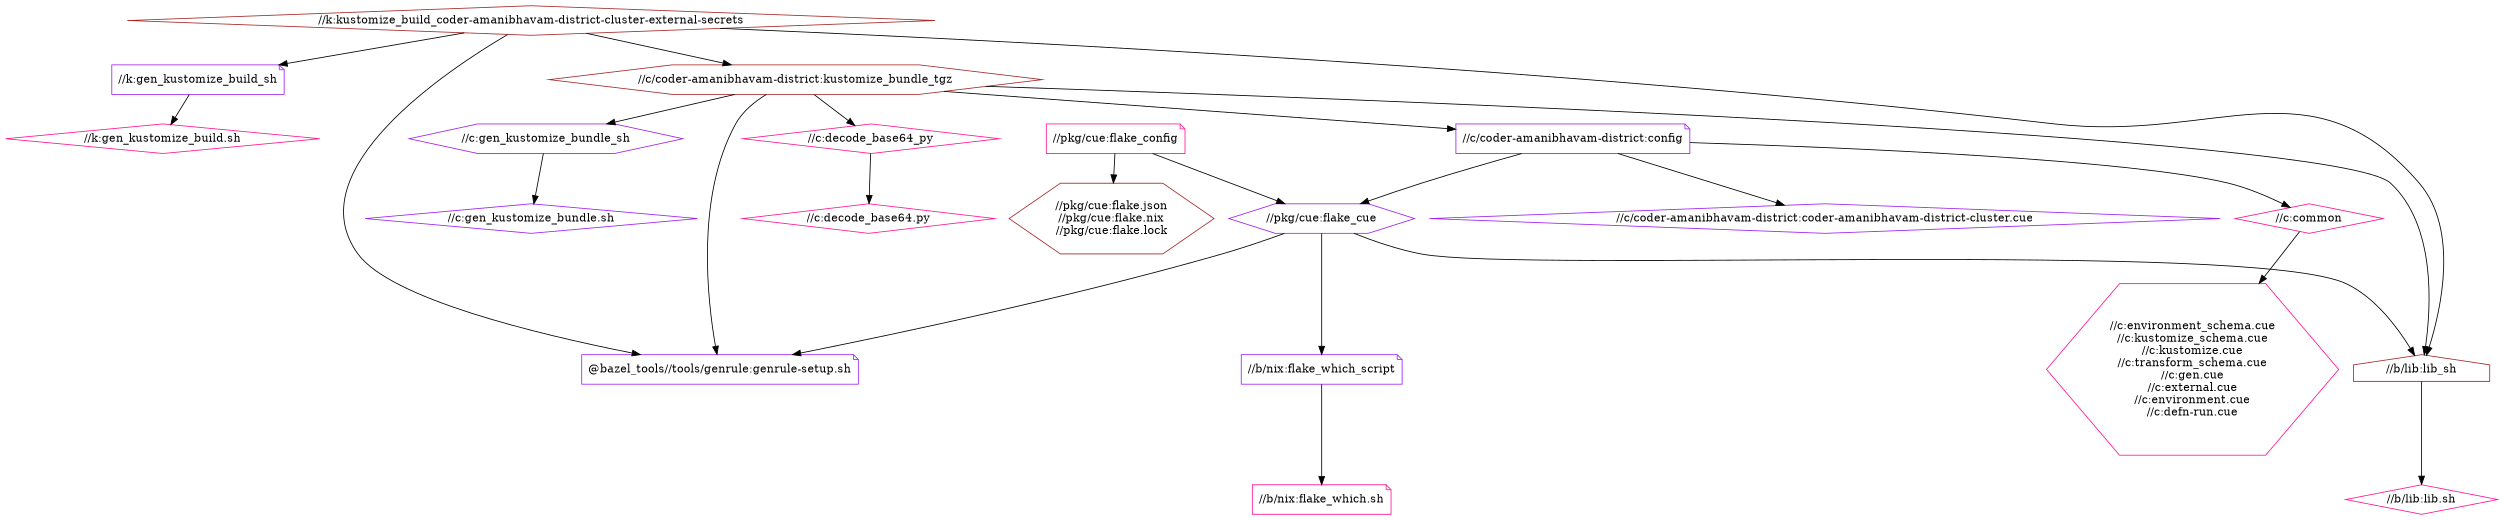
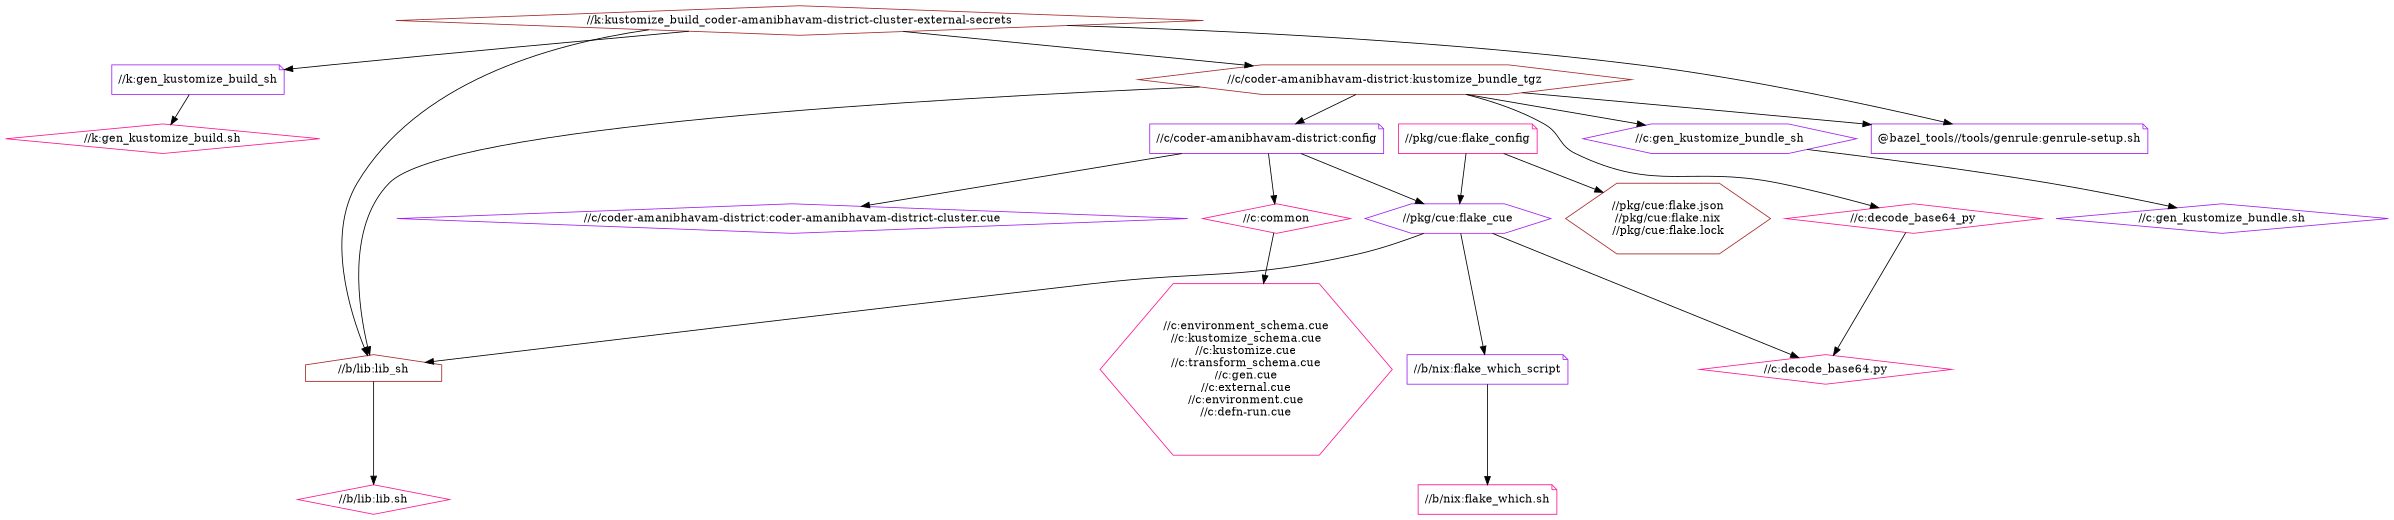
  digraph {
    node [color=purple shape=diamond]
    "//k:kustomize_build_coder-amanibhavam-district-cluster-external-secrets" [color=brown]
    "//k:gen_kustomize_build_sh" [shape=note]
    "//c/coder-amanibhavam-district:kustomize_bundle_tgz" [color=brown shape=hexagon]
    "//b/lib:lib_sh" [color=brown shape=house]
    "@bazel_tools//tools/genrule:genrule-setup.sh" [shape=note]
    "//k:gen_kustomize_build.sh" [color=deeppink]
    "//c/coder-amanibhavam-district:config" [shape=note]
    "//c:gen_kustomize_bundle_sh" [shape=hexagon]
    "//c:decode_base64_py" [color=deeppink]
    "//b/lib:lib.sh" [color=deeppink]
    "//pkg/cue:flake_cue" [shape=hexagon]
    "//c/coder-amanibhavam-district:coder-amanibhavam-district-cluster.cue"
    "//c:common" [color=deeppink]
    "//c:gen_kustomize_bundle.sh"
    "//c:decode_base64.py" [color=deeppink]
    "//b/nix:flake_which_script" [shape=note]
    "//c:environment_schema.cue\n//c:kustomize_schema.cue\n//c:kustomize.cue\n//c:transform_schema.cue\n//c:gen.cue\n//c:external.cue\n//c:environment.cue\n//c:defn-run.cue" [color=deeppink shape=hexagon]
    "//pkg/cue:flake_config" [color=deeppink shape=note]
    "//pkg/cue:flake.json\n//pkg/cue:flake.nix\n//pkg/cue:flake.lock" [color=brown shape=hexagon]
    "//b/nix:flake_which.sh" [color=deeppink shape=note]
    "//k:kustomize_build_coder-amanibhavam-district-cluster-external-secrets" -> "//k:gen_kustomize_build_sh"
    "//k:kustomize_build_coder-amanibhavam-district-cluster-external-secrets" -> "//c/coder-amanibhavam-district:kustomize_bundle_tgz"
    "//k:kustomize_build_coder-amanibhavam-district-cluster-external-secrets" -> "//b/lib:lib_sh"
    "//k:kustomize_build_coder-amanibhavam-district-cluster-external-secrets" -> "@bazel_tools//tools/genrule:genrule-setup.sh"
    "//k:gen_kustomize_build_sh" -> "//k:gen_kustomize_build.sh"
    "//c/coder-amanibhavam-district:kustomize_bundle_tgz" -> "//b/lib:lib_sh"
    "//c/coder-amanibhavam-district:kustomize_bundle_tgz" -> "@bazel_tools//tools/genrule:genrule-setup.sh"
    "//c/coder-amanibhavam-district:kustomize_bundle_tgz" -> "//c/coder-amanibhavam-district:config"
    "//c/coder-amanibhavam-district:kustomize_bundle_tgz" -> "//c:gen_kustomize_bundle_sh"
    "//c/coder-amanibhavam-district:kustomize_bundle_tgz" -> "//c:decode_base64_py"
    "//b/lib:lib_sh" -> "//b/lib:lib.sh"
    "//c/coder-amanibhavam-district:config" -> "//pkg/cue:flake_cue"
    "//c/coder-amanibhavam-district:config" -> "//c/coder-amanibhavam-district:coder-amanibhavam-district-cluster.cue"
    "//c/coder-amanibhavam-district:config" -> "//c:common"
    "//c:gen_kustomize_bundle_sh" -> "//c:gen_kustomize_bundle.sh"
    "//c:decode_base64_py" -> "//c:decode_base64.py"
    "//pkg/cue:flake_cue" -> "//b/lib:lib_sh"
-   "//pkg/cue:flake_cue" -> "@bazel_tools//tools/genrule:genrule-setup.sh"
+   "//pkg/cue:flake_cue" -> "//c:decode_base64.py"
    "//pkg/cue:flake_cue" -> "//b/nix:flake_which_script"
    "//c:common" -> "//c:environment_schema.cue\n//c:kustomize_schema.cue\n//c:kustomize.cue\n//c:transform_schema.cue\n//c:gen.cue\n//c:external.cue\n//c:environment.cue\n//c:defn-run.cue"
    "//b/nix:flake_which_script" -> "//b/nix:flake_which.sh"
    "//pkg/cue:flake_config" -> "//pkg/cue:flake_cue"
    "//pkg/cue:flake_config" -> "//pkg/cue:flake.json\n//pkg/cue:flake.nix\n//pkg/cue:flake.lock"
  }
